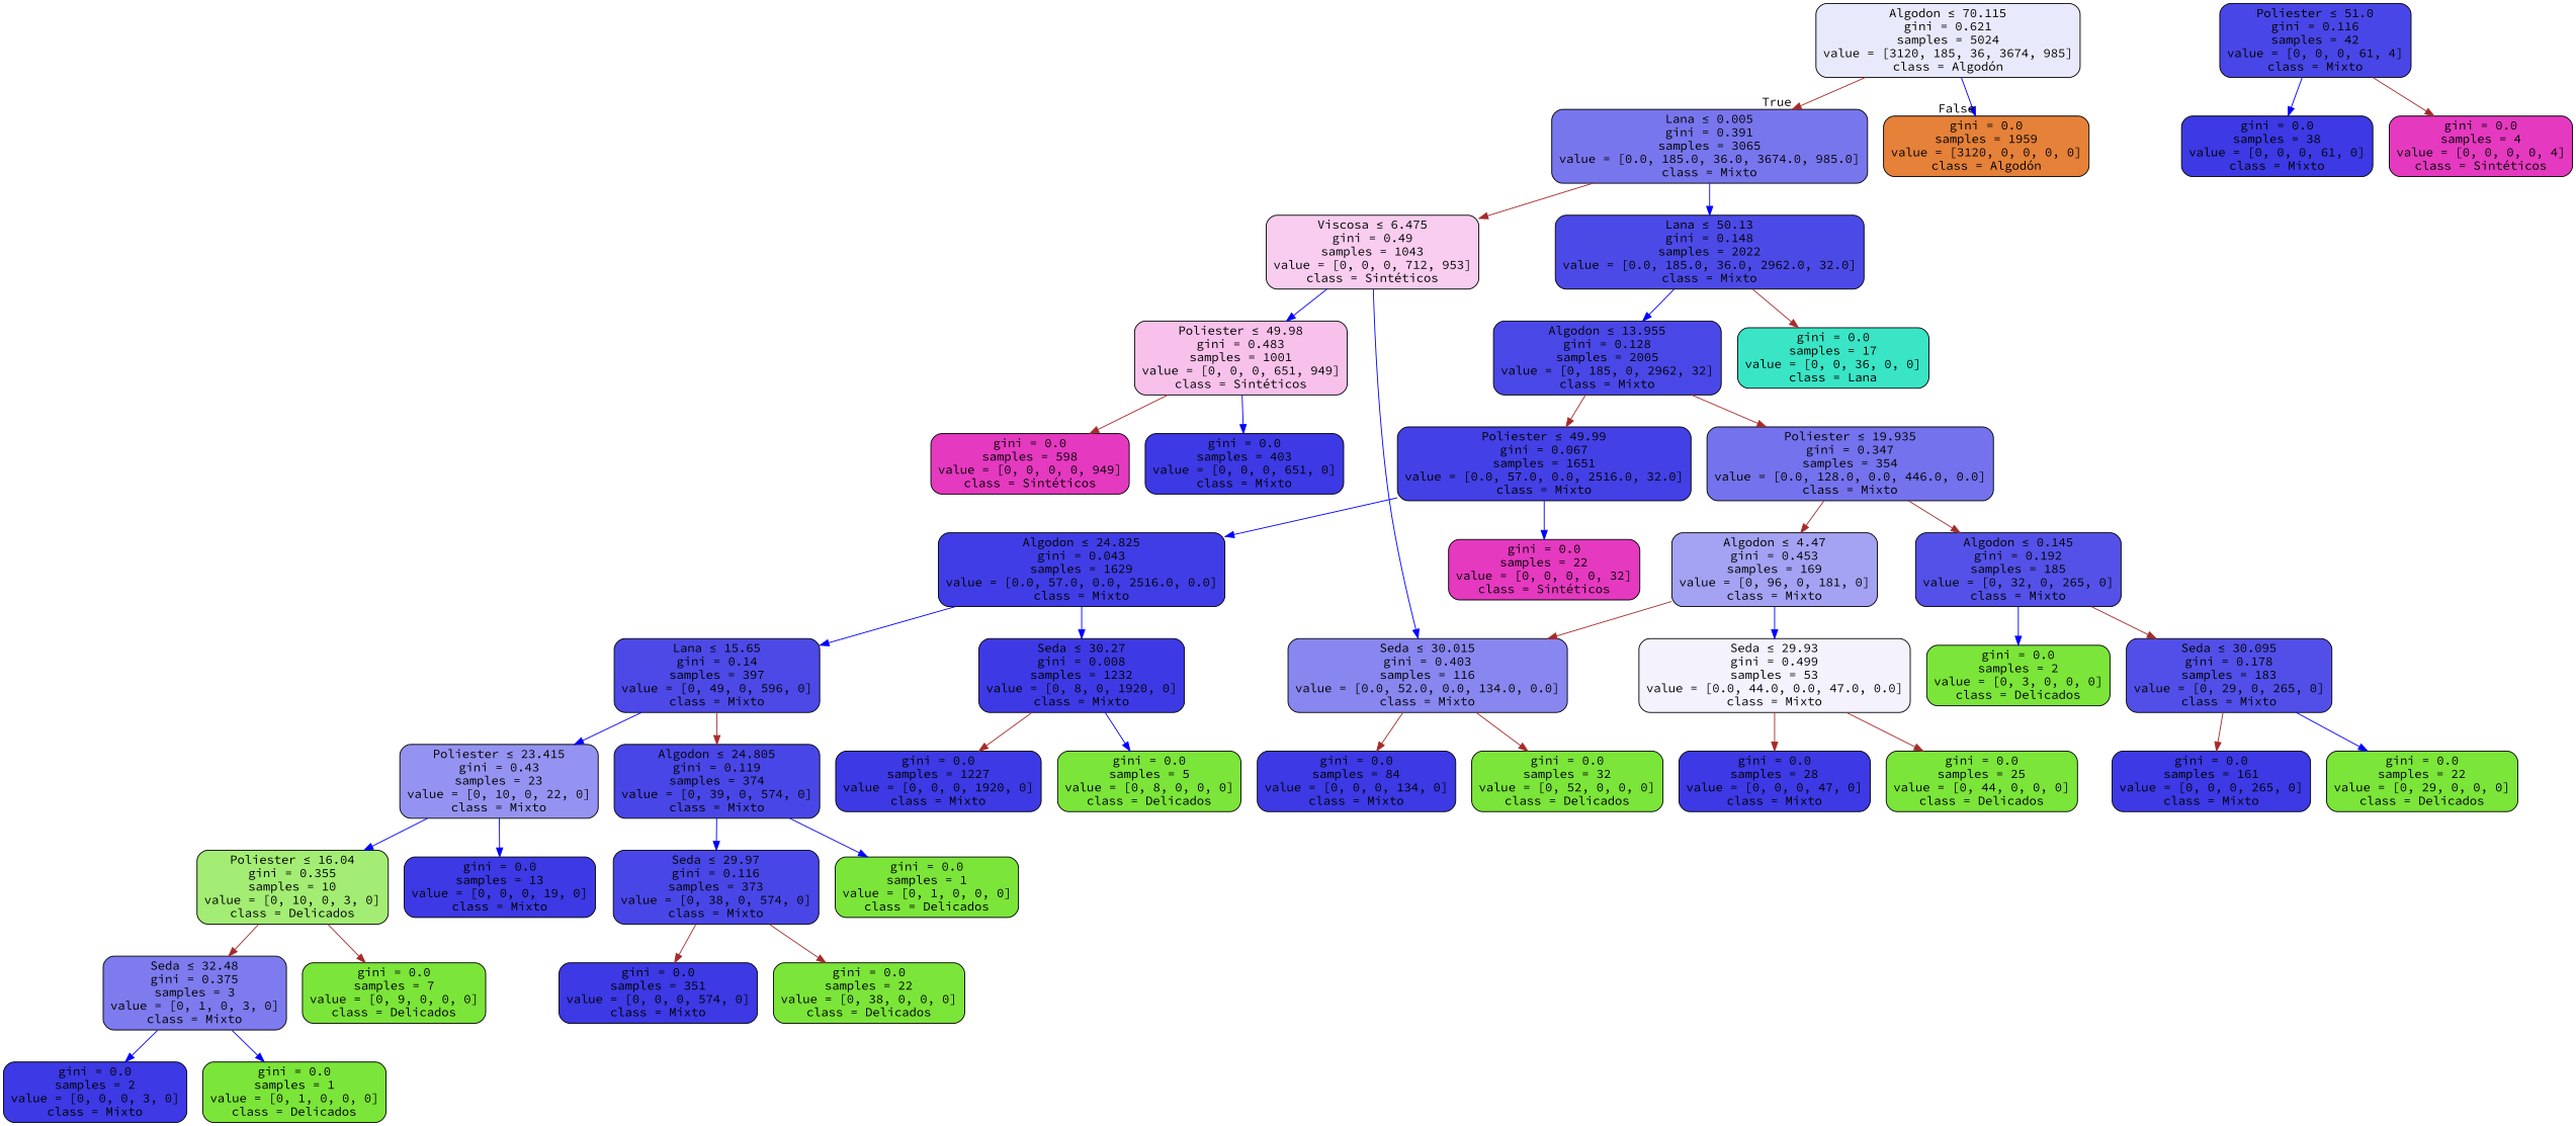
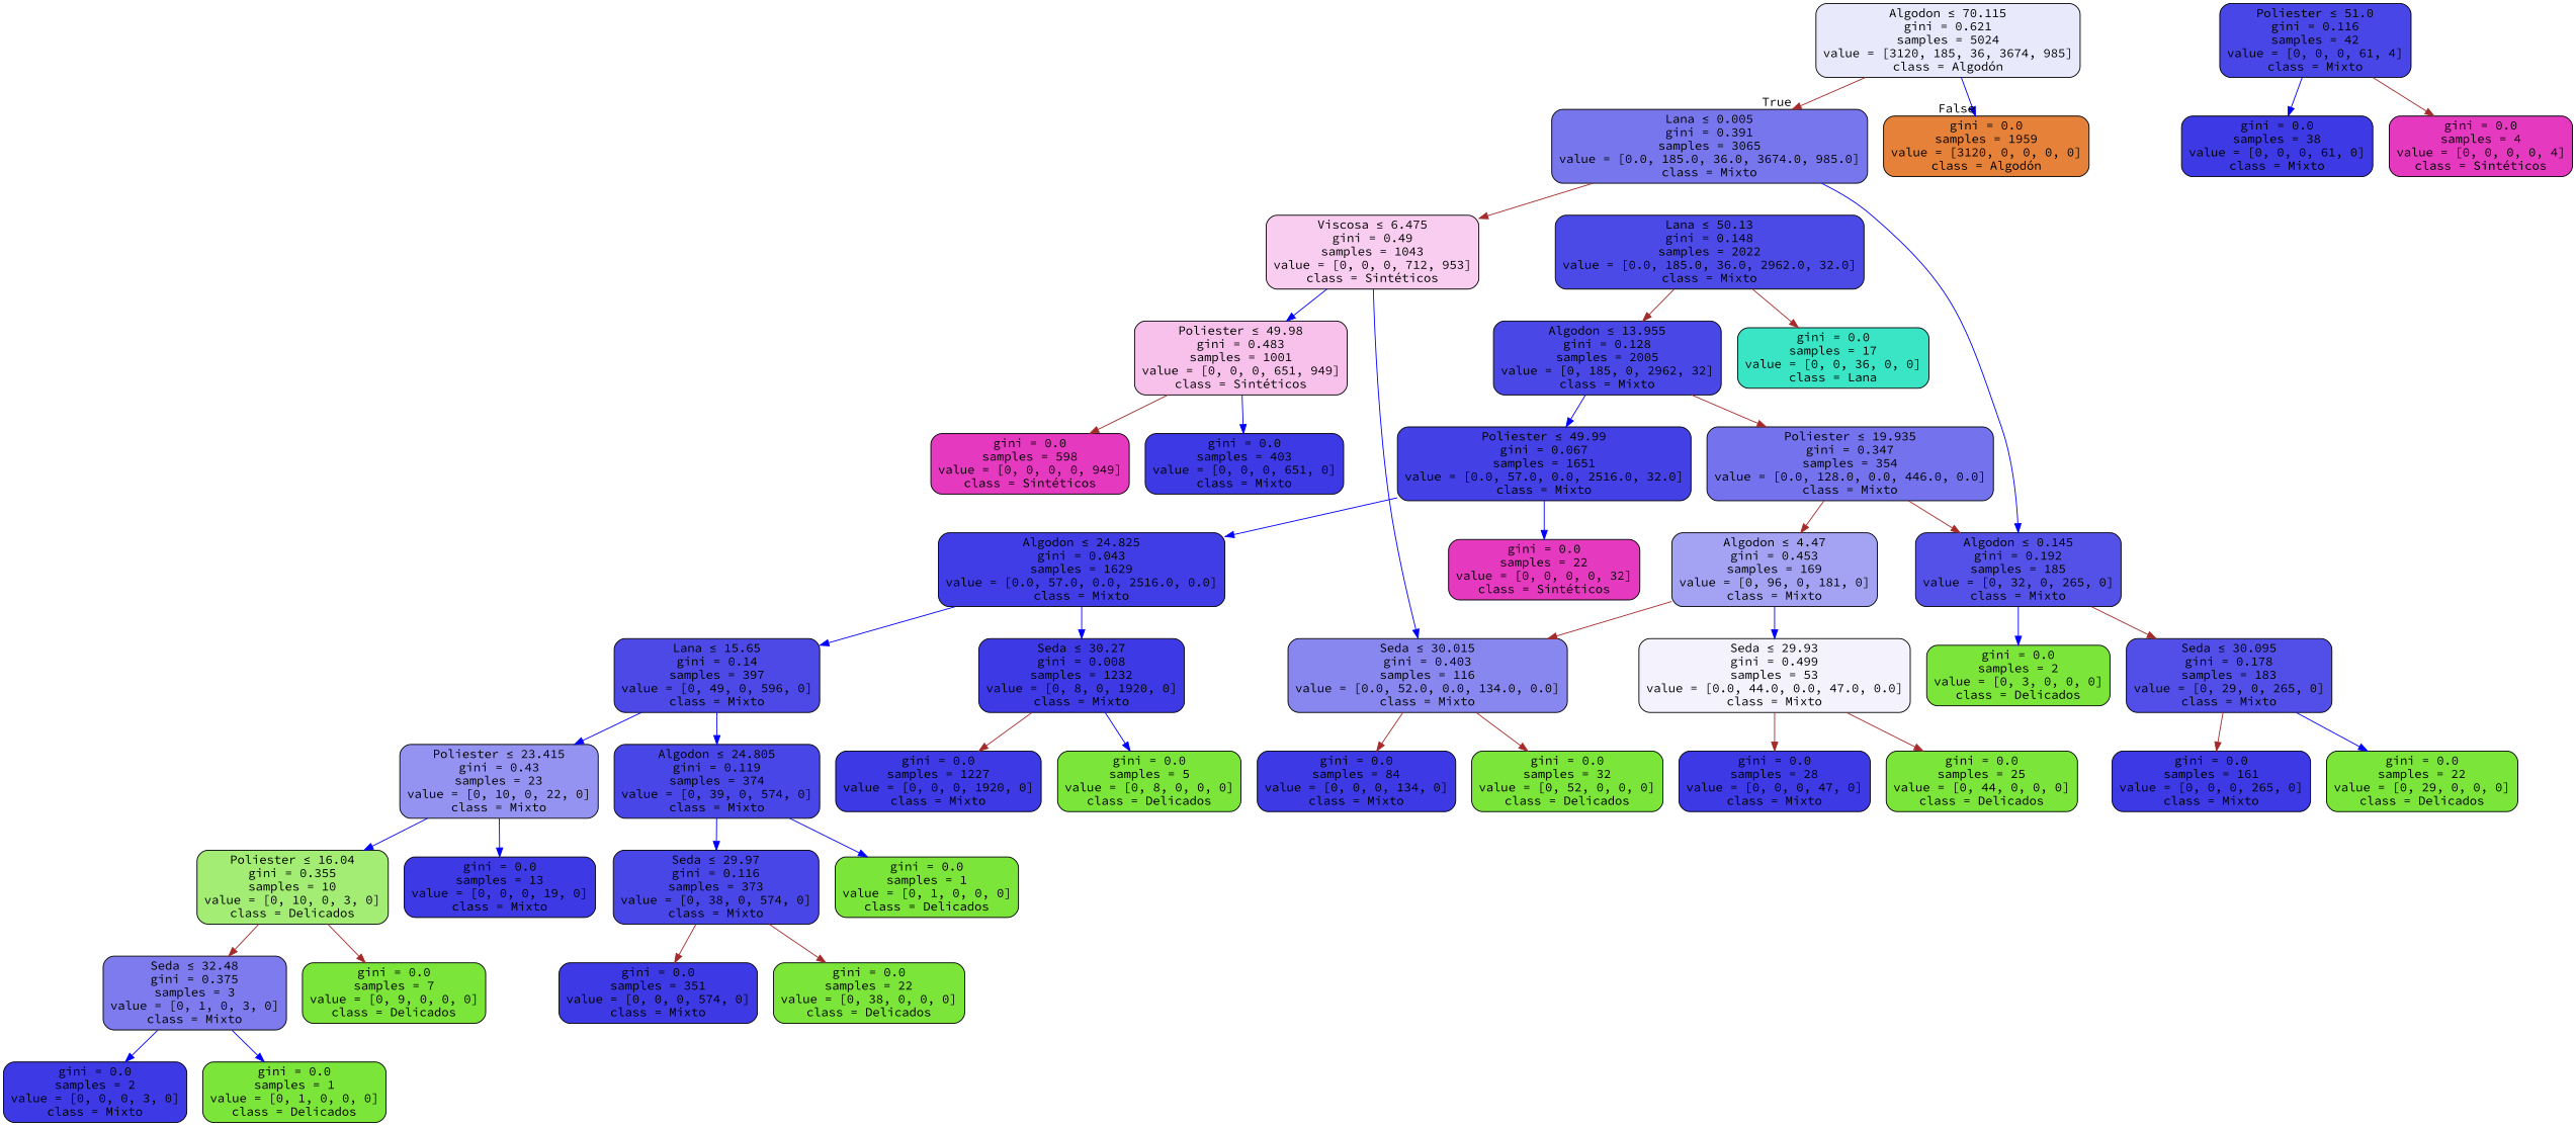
  digraph {
    fontname="Source Code Pro"
    node [color=black fillcolor="#3c39e5" fontname="Source Code Pro" shape=box style="filled, rounded"]
    edge [color=blue fontname="Source Code Pro"]
    n1 [fillcolor="#e9e9fc" label=<Algodon &le; 70.115<br/>gini = 0.621<br/>samples = 5024<br/>value = [3120, 185, 36, 3674, 985]<br/>class = Algodón>]
    n2 [fillcolor="#7876ed" label=<Lana &le; 0.005<br/>gini = 0.391<br/>samples = 3065<br/>value = [0.0, 185.0, 36.0, 3674.0, 985.0]<br/>class = Mixto>]
    n3 [fillcolor="#e58139" label=<gini = 0.0<br/>samples = 1959<br/>value = [3120, 0, 0, 0, 0]<br/>class = Algodón>]
    n4 [fillcolor="#f8cdef" label=<Viscosa &le; 6.475<br/>gini = 0.49<br/>samples = 1043<br/>value = [0, 0, 0, 712, 953]<br/>class = Sintéticos>]
    n5 [fillcolor="#4c4ae7" label=<Lana &le; 50.13<br/>gini = 0.148<br/>samples = 2022<br/>value = [0.0, 185.0, 36.0, 2962.0, 32.0]<br/>class = Mixto>]
    n6 [fillcolor="#f7c1eb" label=<Poliester &le; 49.98<br/>gini = 0.483<br/>samples = 1001<br/>value = [0, 0, 0, 651, 949]<br/>class = Sintéticos>]
    n7 [fillcolor="#8886ef" label=<Seda &le; 30.015<br/>gini = 0.403<br/>samples = 116<br/>value = [0.0, 52.0, 0.0, 134.0, 0.0]<br/>class = Mixto>]
    n8 [fillcolor="#4a47e7" label=<Algodon &le; 13.955<br/>gini = 0.128<br/>samples = 2005<br/>value = [0, 185, 0, 2962, 32]<br/>class = Mixto>]
    n9 [fillcolor="#39e5c5" label=<gini = 0.0<br/>samples = 17<br/>value = [0, 0, 36, 0, 0]<br/>class = Lana>]
    n10 [label=<gini = 0.0<br/>samples = 403<br/>value = [0, 0, 0, 651, 0]<br/>class = Mixto>]
    n11 [fillcolor="#e539c0" label=<gini = 0.0<br/>samples = 598<br/>value = [0, 0, 0, 0, 949]<br/>class = Sintéticos>]
    n12 [fillcolor="#4946e7" label=<Poliester &le; 51.0<br/>gini = 0.116<br/>samples = 42<br/>value = [0, 0, 0, 61, 4]<br/>class = Mixto>]
    n13 [label=<gini = 0.0<br/>samples = 38<br/>value = [0, 0, 0, 61, 0]<br/>class = Mixto>]
    n14 [fillcolor="#e539c0" label=<gini = 0.0<br/>samples = 4<br/>value = [0, 0, 0, 0, 4]<br/>class = Sintéticos>]
    n15 [fillcolor="#7472ec" label=<Poliester &le; 19.935<br/>gini = 0.347<br/>samples = 354<br/>value = [0.0, 128.0, 0.0, 446.0, 0.0]<br/>class = Mixto>]
    n16 [fillcolor="#4340e6" label=<Poliester &le; 49.99<br/>gini = 0.067<br/>samples = 1651<br/>value = [0.0, 57.0, 0.0, 2516.0, 32.0]<br/>class = Mixto>]
    n17 [fillcolor="#a3a2f3" label=<Algodon &le; 4.47<br/>gini = 0.453<br/>samples = 169<br/>value = [0, 96, 0, 181, 0]<br/>class = Mixto>]
    n18 [fillcolor="#5451e8" label=<Algodon &le; 0.145<br/>gini = 0.192<br/>samples = 185<br/>value = [0, 32, 0, 265, 0]<br/>class = Mixto>]
    n19 [fillcolor="#403de6" label=<Algodon &le; 24.825<br/>gini = 0.043<br/>samples = 1629<br/>value = [0.0, 57.0, 0.0, 2516.0, 0.0]<br/>class = Mixto>]
    n20 [fillcolor="#e539c0" label=<gini = 0.0<br/>samples = 22<br/>value = [0, 0, 0, 0, 32]<br/>class = Sintéticos>]
    n21 [fillcolor="#f3f2fd" label=<Seda &le; 29.93<br/>gini = 0.499<br/>samples = 53<br/>value = [0.0, 44.0, 0.0, 47.0, 0.0]<br/>class = Mixto>]
    n22 [fillcolor="#7be539" label=<gini = 0.0<br/>samples = 2<br/>value = [0, 3, 0, 0, 0]<br/>class = Delicados>]
    n23 [fillcolor="#514fe8" label=<Seda &le; 30.095<br/>gini = 0.178<br/>samples = 183<br/>value = [0, 29, 0, 265, 0]<br/>class = Mixto>]
    n24 [label=<gini = 0.0<br/>samples = 28<br/>value = [0, 0, 0, 47, 0]<br/>class = Mixto>]
    n25 [fillcolor="#7be539" label=<gini = 0.0<br/>samples = 25<br/>value = [0, 44, 0, 0, 0]<br/>class = Delicados>]
    n26 [label=<gini = 0.0<br/>samples = 84<br/>value = [0, 0, 0, 134, 0]<br/>class = Mixto>]
    n27 [fillcolor="#7be539" label=<gini = 0.0<br/>samples = 32<br/>value = [0, 52, 0, 0, 0]<br/>class = Delicados>]
    n28 [label=<gini = 0.0<br/>samples = 161<br/>value = [0, 0, 0, 265, 0]<br/>class = Mixto>]
    n29 [fillcolor="#7be539" label=<gini = 0.0<br/>samples = 22<br/>value = [0, 29, 0, 0, 0]<br/>class = Delicados>]
    n30 [fillcolor="#4c49e7" label=<Lana &le; 15.65<br/>gini = 0.14<br/>samples = 397<br/>value = [0, 49, 0, 596, 0]<br/>class = Mixto>]
    n31 [fillcolor="#3d3ae5" label=<Seda &le; 30.27<br/>gini = 0.008<br/>samples = 1232<br/>value = [0, 8, 0, 1920, 0]<br/>class = Mixto>]
    n32 [fillcolor="#9593f1" label=<Poliester &le; 23.415<br/>gini = 0.43<br/>samples = 23<br/>value = [0, 10, 0, 22, 0]<br/>class = Mixto>]
    n33 [fillcolor="#4946e7" label=<Algodon &le; 24.805<br/>gini = 0.119<br/>samples = 374<br/>value = [0, 39, 0, 574, 0]<br/>class = Mixto>]
    n34 [label=<gini = 0.0<br/>samples = 1227<br/>value = [0, 0, 0, 1920, 0]<br/>class = Mixto>]
    n35 [fillcolor="#7be539" label=<gini = 0.0<br/>samples = 5<br/>value = [0, 8, 0, 0, 0]<br/>class = Delicados>]
    n36 [fillcolor="#a3ed74" label=<Poliester &le; 16.04<br/>gini = 0.355<br/>samples = 10<br/>value = [0, 10, 0, 3, 0]<br/>class = Delicados>]
    n37 [label=<gini = 0.0<br/>samples = 13<br/>value = [0, 0, 0, 19, 0]<br/>class = Mixto>]
    n38 [fillcolor="#4946e7" label=<Seda &le; 29.97<br/>gini = 0.116<br/>samples = 373<br/>value = [0, 38, 0, 574, 0]<br/>class = Mixto>]
    n39 [fillcolor="#7be539" label=<gini = 0.0<br/>samples = 1<br/>value = [0, 1, 0, 0, 0]<br/>class = Delicados>]
    n40 [fillcolor="#7d7bee" label=<Seda &le; 32.48<br/>gini = 0.375<br/>samples = 3<br/>value = [0, 1, 0, 3, 0]<br/>class = Mixto>]
    n41 [fillcolor="#7be539" label=<gini = 0.0<br/>samples = 7<br/>value = [0, 9, 0, 0, 0]<br/>class = Delicados>]
    n42 [label=<gini = 0.0<br/>samples = 2<br/>value = [0, 0, 0, 3, 0]<br/>class = Mixto>]
    n43 [fillcolor="#7be539" label=<gini = 0.0<br/>samples = 1<br/>value = [0, 1, 0, 0, 0]<br/>class = Delicados>]
    n44 [label=<gini = 0.0<br/>samples = 351<br/>value = [0, 0, 0, 574, 0]<br/>class = Mixto>]
    n45 [fillcolor="#7be539" label=<gini = 0.0<br/>samples = 22<br/>value = [0, 38, 0, 0, 0]<br/>class = Delicados>]
    n1 -> n2 [color=brown headlabel=True labelangle=45 labeldistance=2.5]
    n1 -> n3 [headlabel=False labelangle=-45 labeldistance=2.5]
    n2 -> n4 [color=brown]
-   n2 -> n5
+   n2 -> n18
    n4 -> n6
    n4 -> n7
-   n5 -> n8
+   n5 -> n8 [color=brown]
    n5 -> n9 [color=brown]
    n6 -> n10
    n6 -> n11 [color=brown]
    n7 -> n26 [color=brown]
    n7 -> n27 [color=brown]
    n8 -> n15 [color=brown]
-   n8 -> n16 [color=brown]
+   n8 -> n16
    n12 -> n13
    n12 -> n14 [color=brown]
    n15 -> n17 [color=brown]
    n15 -> n18 [color=brown]
    n16 -> n19
    n16 -> n20
    n17 -> n7 [color=brown]
    n17 -> n21
    n18 -> n22
    n18 -> n23 [color=brown]
    n19 -> n30
    n19 -> n31
    n21 -> n24 [color=brown]
    n21 -> n25 [color=brown]
    n23 -> n28 [color=brown]
    n23 -> n29
    n30 -> n32
-   n30 -> n33 [color=brown]
+   n30 -> n33
    n31 -> n34 [color=brown]
    n31 -> n35
    n32 -> n36
    n32 -> n37
    n33 -> n38
    n33 -> n39
    n36 -> n40 [color=brown]
    n36 -> n41 [color=brown]
    n38 -> n44 [color=brown]
    n38 -> n45 [color=brown]
    n40 -> n42
    n40 -> n43
  }
